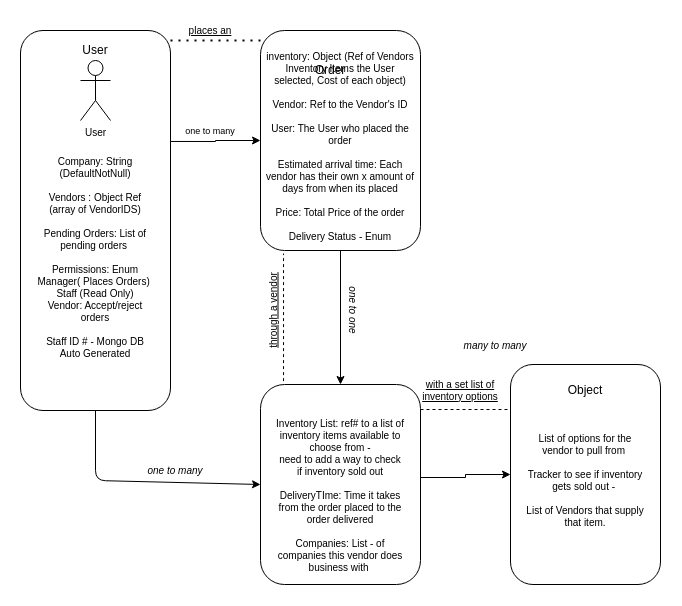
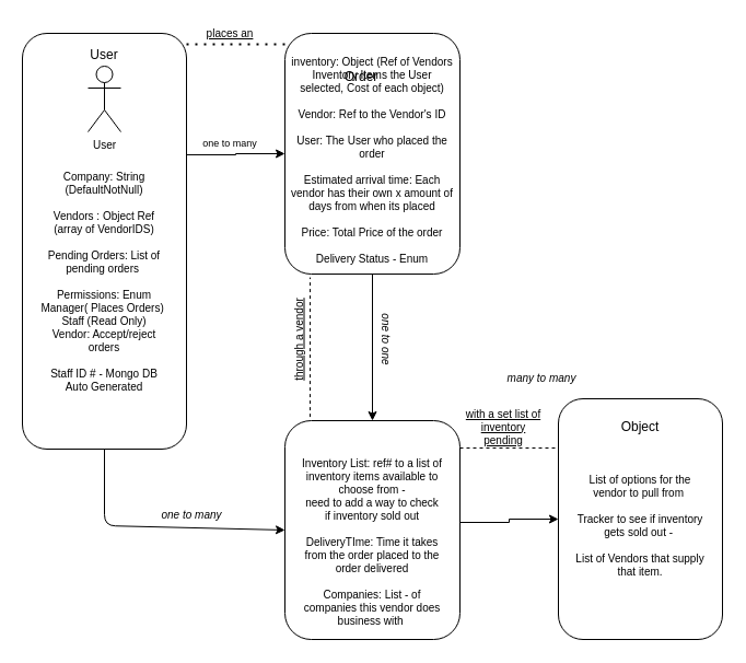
  <mxCell id="0" />
  <mxCell id="1" parent="0" />
  <mxCell id="2" value="" style="rounded=1;whiteSpace=wrap;html=1;fontStyle=1" parent="1" vertex="1"><mxGeometry x="260" y="30" width="160" height="220" as="geometry" /></mxCell>
  <mxCell id="3" value="inventory: Object (Ref of Vendors Inventory Items the User selected, Cost of each object)&lt;br&gt;&lt;br&gt;Vendor: Ref to the Vendor's ID&lt;br&gt;&lt;br&gt;User: The User who placed the order&lt;br&gt;&lt;br&gt;Estimated arrival time: Each vendor has their own x amount of days from when its placed&lt;br&gt;&lt;br&gt;Price: Total Price of the order&lt;br&gt;&lt;br&gt;Delivery Status - Enum&lt;br&gt;&lt;br&gt;&lt;br&gt;&lt;br&gt;&amp;nbsp;" style="text;html=1;strokeColor=none;fillColor=none;align=center;verticalAlign=middle;whiteSpace=wrap;rounded=0;fontSize=10;" parent="1" vertex="1"><mxGeometry x="265" y="90" width="150" height="160" as="geometry" /></mxCell>
  <mxCell id="4" style="edgeStyle=orthogonalEdgeStyle;rounded=0;orthogonalLoop=1;jettySize=auto;html=1;entryX=0;entryY=0.5;entryDx=0;entryDy=0;fontSize=10;exitX=1;exitY=0.465;exitDx=0;exitDy=0;exitPerimeter=0;" parent="1" source="5" target="13" edge="1"><mxGeometry relative="1" as="geometry" /></mxCell>
  <mxCell id="5" value="" style="rounded=1;whiteSpace=wrap;html=1;" parent="1" vertex="1"><mxGeometry x="260" y="384" width="160" height="200" as="geometry" /></mxCell>
  <mxCell id="6" style="edgeStyle=orthogonalEdgeStyle;rounded=0;orthogonalLoop=1;jettySize=auto;html=1;entryX=0;entryY=0.5;entryDx=0;entryDy=0;exitX=0.993;exitY=0.292;exitDx=0;exitDy=0;exitPerimeter=0;" parent="1" source="7" target="2" edge="1"><mxGeometry relative="1" as="geometry" /></mxCell>
  <mxCell id="7" value="&lt;br&gt;&lt;br&gt;" style="rounded=1;whiteSpace=wrap;html=1;" parent="1" vertex="1"><mxGeometry x="20" y="30" width="150" height="380" as="geometry" /></mxCell>
  <mxCell id="8" value="User" style="text;html=1;strokeColor=none;fillColor=none;align=center;verticalAlign=middle;whiteSpace=wrap;rounded=0;" parent="1" vertex="1"><mxGeometry x="75" y="40" width="40" height="20" as="geometry" /></mxCell>
  <mxCell id="9" value="" style="edgeStyle=orthogonalEdgeStyle;rounded=0;orthogonalLoop=1;jettySize=auto;html=1;" parent="1" source="2" target="5" edge="1"><mxGeometry relative="1" as="geometry" /></mxCell>
  <mxCell id="10" value="&lt;font style=&quot;font-size: 9px&quot;&gt;one to many&lt;/font&gt;" style="text;html=1;strokeColor=none;fillColor=none;align=center;verticalAlign=middle;whiteSpace=wrap;rounded=0;" parent="1" vertex="1"><mxGeometry x="170" y="120" width="80" height="20" as="geometry" /></mxCell>
  <mxCell id="11" value="Order" style="text;html=1;strokeColor=none;fillColor=none;align=center;verticalAlign=middle;whiteSpace=wrap;rounded=0;" parent="1" vertex="1"><mxGeometry x="310" y="60" width="40" height="20" as="geometry" /></mxCell>
  <mxCell id="12" value="&lt;i&gt;one to one&lt;/i&gt;" style="text;html=1;strokeColor=none;fillColor=none;align=center;verticalAlign=middle;whiteSpace=wrap;rounded=0;rotation=90;fontSize=10;" parent="1" vertex="1"><mxGeometry x="320" y="300" width="65" height="20" as="geometry" /></mxCell>
  <mxCell id="13" value="" style="rounded=1;whiteSpace=wrap;html=1;fontSize=10;" parent="1" vertex="1"><mxGeometry x="510" y="364" width="150" height="220" as="geometry" /></mxCell>
  <mxCell id="14" value="&lt;font style=&quot;font-size: 12px&quot;&gt;Object&lt;/font&gt;" style="text;html=1;strokeColor=none;fillColor=none;align=center;verticalAlign=middle;whiteSpace=wrap;rounded=0;fontSize=10;" parent="1" vertex="1"><mxGeometry x="565" y="380" width="40" height="20" as="geometry" /></mxCell>
  <mxCell id="15" value="places an" style="text;html=1;strokeColor=none;fillColor=none;align=center;verticalAlign=middle;whiteSpace=wrap;rounded=0;fontSize=10;fontStyle=4" parent="1" vertex="1"><mxGeometry x="180" y="20" width="60" height="20" as="geometry" /></mxCell>
  <mxCell id="16" value="through a vendor" style="text;html=1;strokeColor=none;fillColor=none;align=center;verticalAlign=middle;whiteSpace=wrap;rounded=0;fontSize=10;rotation=-90;fontStyle=4" parent="1" vertex="1"><mxGeometry x="225" y="292.5" width="95" height="35" as="geometry" /></mxCell>
- <mxCell id="17" value="with a set list of inventory options" style="text;html=1;strokeColor=none;fillColor=none;align=center;verticalAlign=middle;whiteSpace=wrap;rounded=0;fontSize=10;fontStyle=4" parent="1" vertex="1"><mxGeometry x="420" y="380" width="80" height="20" as="geometry" /></mxCell>
+ <mxCell id="17" value="with a set list of inventory pending" style="text;html=1;strokeColor=none;fillColor=none;align=center;verticalAlign=middle;whiteSpace=wrap;rounded=0;fontSize=10;fontStyle=4" parent="1" vertex="1"><mxGeometry x="420" y="380" width="80" height="20" as="geometry" /></mxCell>
  <mxCell id="18" value="User" style="shape=umlActor;verticalLabelPosition=bottom;verticalAlign=top;html=1;outlineConnect=0;fontSize=10;" parent="1" vertex="1"><mxGeometry x="80" y="60" width="30" height="60" as="geometry" /></mxCell>
  <mxCell id="19" value="" style="endArrow=none;dashed=1;html=1;dashPattern=1 3;strokeWidth=2;fontSize=10;" parent="1" edge="1"><mxGeometry width="50" height="50" relative="1" as="geometry"><mxPoint x="170" y="40" as="sourcePoint" /><mxPoint x="260" y="40" as="targetPoint" /></mxGeometry></mxCell>
  <mxCell id="20" value="" style="endArrow=none;dashed=1;html=1;fontSize=10;entryX=0.144;entryY=1.014;entryDx=0;entryDy=0;entryPerimeter=0;exitX=0.144;exitY=-0.017;exitDx=0;exitDy=0;exitPerimeter=0;" parent="1" source="5" target="2" edge="1"><mxGeometry width="50" height="50" relative="1" as="geometry"><mxPoint x="280" y="335" as="sourcePoint" /><mxPoint x="280" y="285" as="targetPoint" /></mxGeometry></mxCell>
  <mxCell id="21" value="" style="endArrow=none;dashed=1;html=1;fontSize=10;" parent="1" edge="1"><mxGeometry width="50" height="50" relative="1" as="geometry"><mxPoint x="420" y="409" as="sourcePoint" /><mxPoint x="508" y="409" as="targetPoint" /></mxGeometry></mxCell>
  <mxCell id="22" value="Company: String (DefaultNotNull)&lt;br&gt;&lt;br&gt;Vendors : Object Ref (array of VendorIDS)&lt;br&gt;&lt;br&gt;Pending Orders: List of pending orders&amp;nbsp;&lt;br&gt;&lt;br&gt;Permissions: Enum Manager( Places Orders)&amp;nbsp;&lt;br&gt;Staff (Read Only)&lt;br&gt;Vendor: Accept/reject orders&lt;br&gt;&lt;br&gt;Staff ID # - Mongo DB Auto Generated&lt;br&gt;&lt;br&gt;&lt;br&gt;&lt;br&gt;" style="text;html=1;strokeColor=none;fillColor=none;align=center;verticalAlign=middle;whiteSpace=wrap;rounded=0;fontSize=10;" parent="1" vertex="1"><mxGeometry x="35" y="150" width="120" height="250" as="geometry" /></mxCell>
  <mxCell id="23" value="" style="endArrow=classic;html=1;fontSize=10;exitX=0.5;exitY=1;exitDx=0;exitDy=0;entryX=0;entryY=0.5;entryDx=0;entryDy=0;" parent="1" source="7" target="5" edge="1"><mxGeometry width="50" height="50" relative="1" as="geometry"><mxPoint x="90" y="460" as="sourcePoint" /><mxPoint x="140" y="410" as="targetPoint" /><Array as="points"><mxPoint x="95" y="480" /></Array></mxGeometry></mxCell>
  <mxCell id="24" value="&lt;i&gt;one to many&lt;/i&gt;" style="text;html=1;strokeColor=none;fillColor=none;align=center;verticalAlign=middle;whiteSpace=wrap;rounded=0;fontSize=10;" parent="1" vertex="1"><mxGeometry x="140" y="460" width="70" height="20" as="geometry" /></mxCell>
  <mxCell id="25" value="&lt;i&gt;many to many&lt;/i&gt;" style="text;html=1;strokeColor=none;fillColor=none;align=center;verticalAlign=middle;whiteSpace=wrap;rounded=0;fontSize=10;" parent="1" vertex="1"><mxGeometry x="460" y="335" width="70" height="20" as="geometry" /></mxCell>
  <mxCell id="26" value="Inventory List: ref# to a list of inventory items available to choose from -&lt;br&gt;need to add a way to check if inventory sold out&lt;br&gt;&lt;br&gt;DeliveryTIme: Time it takes from the order placed to the order delivered&lt;br&gt;&lt;br&gt;Companies: List - of companies this vendor does business with&amp;nbsp;" style="text;html=1;strokeColor=none;fillColor=none;align=center;verticalAlign=middle;whiteSpace=wrap;rounded=0;fontSize=10;" parent="1" vertex="1"><mxGeometry x="275" y="420" width="130" height="150" as="geometry" /></mxCell>
  <mxCell id="27" value="List of options for the vendor to pull from&amp;nbsp;&lt;br&gt;&lt;br&gt;Tracker to see if inventory gets sold out -&amp;nbsp;&lt;br&gt;&lt;br&gt;List of Vendors that supply that item." style="text;html=1;strokeColor=none;fillColor=none;align=center;verticalAlign=middle;whiteSpace=wrap;rounded=0;fontSize=10;" parent="1" vertex="1"><mxGeometry x="525" y="405" width="120" height="150" as="geometry" /></mxCell>
